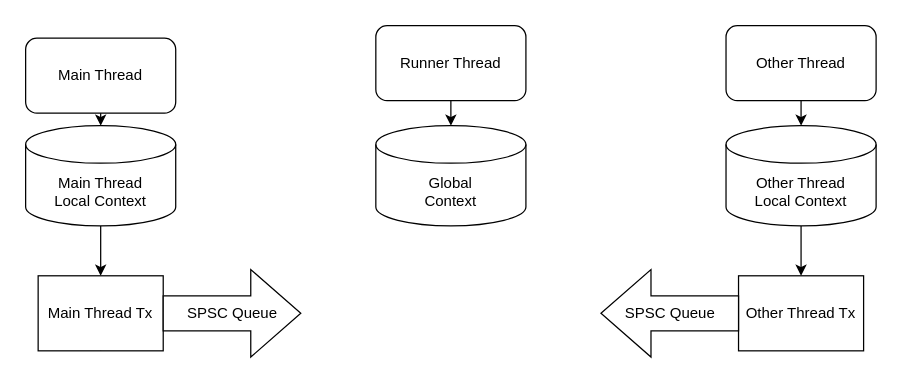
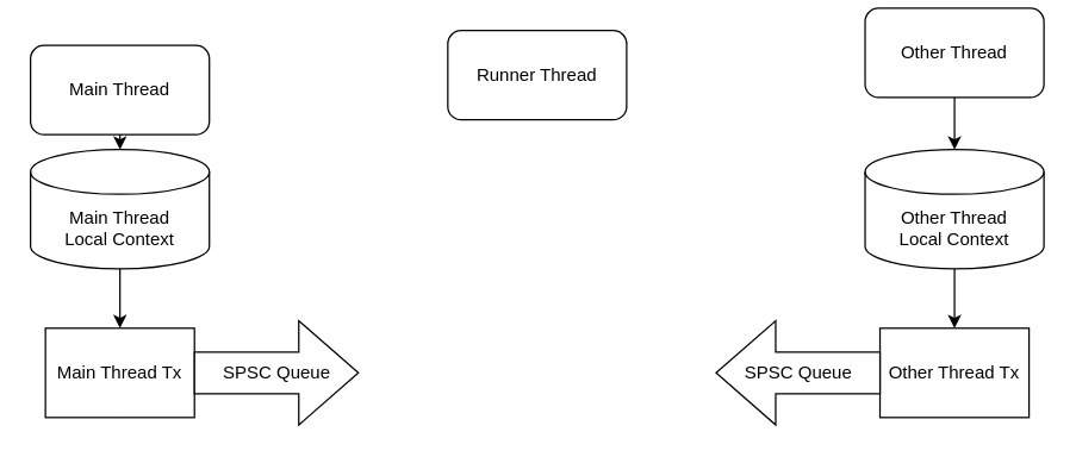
  <mxCell id="0" />
  <mxCell id="1" parent="0" />
  <mxCell id="2" value="Main Thread" style="rounded=1;whiteSpace=wrap;html=1;" vertex="1" parent="1"><mxGeometry x="20" y="30" width="120" height="60" as="geometry" /></mxCell>
  <mxCell id="3" style="edgeStyle=orthogonalEdgeStyle;rounded=0;orthogonalLoop=1;jettySize=auto;html=1;exitX=0.5;exitY=1;exitDx=0;exitDy=0;exitPerimeter=0;entryX=0.5;entryY=0;entryDx=0;entryDy=0;" edge="1" parent="1" source="4" target="17"><mxGeometry relative="1" as="geometry" /></mxCell>
  <mxCell id="4" value="Main Thread&lt;div&gt;Local&amp;nbsp;&lt;span style=&quot;background-color: initial;&quot;&gt;Context&lt;/span&gt;&lt;/div&gt;" style="shape=cylinder3;whiteSpace=wrap;html=1;boundedLbl=1;backgroundOutline=1;size=15;" vertex="1" parent="1"><mxGeometry x="20" y="100" width="120" height="80" as="geometry" /></mxCell>
  <mxCell id="5" value="Runner Thread" style="rounded=1;whiteSpace=wrap;html=1;" vertex="1" parent="1"><mxGeometry x="300" y="20" width="120" height="60" as="geometry" /></mxCell>
- <mxCell id="6" value="Global&lt;div&gt;Context&lt;/div&gt;" style="shape=cylinder3;whiteSpace=wrap;html=1;boundedLbl=1;backgroundOutline=1;size=15;" vertex="1" parent="1"><mxGeometry x="300" y="100" width="120" height="80" as="geometry" /></mxCell>
- <mxCell id="7" style="edgeStyle=orthogonalEdgeStyle;rounded=0;orthogonalLoop=1;jettySize=auto;html=1;exitX=0.5;exitY=1;exitDx=0;exitDy=0;entryX=0.5;entryY=0;entryDx=0;entryDy=0;entryPerimeter=0;" edge="1" parent="1" source="5" target="6"><mxGeometry relative="1" as="geometry" /></mxCell>
  <mxCell id="8" style="edgeStyle=orthogonalEdgeStyle;rounded=0;orthogonalLoop=1;jettySize=auto;html=1;exitX=0.5;exitY=1;exitDx=0;exitDy=0;entryX=0.5;entryY=0;entryDx=0;entryDy=0;entryPerimeter=0;" edge="1" parent="1" source="2" target="4"><mxGeometry relative="1" as="geometry" /></mxCell>
  <mxCell id="9" style="edgeStyle=orthogonalEdgeStyle;rounded=0;orthogonalLoop=1;jettySize=auto;html=1;exitX=0.5;exitY=1;exitDx=0;exitDy=0;" edge="1" parent="1" source="17"><mxGeometry relative="1" as="geometry"><mxPoint x="80" y="250" as="sourcePoint" /><mxPoint x="80" y="250" as="targetPoint" /></mxGeometry></mxCell>
- <mxCell id="10" value="Other Thread" style="rounded=1;whiteSpace=wrap;html=1;" vertex="1" parent="1"><mxGeometry x="580" y="20" width="120" height="60" as="geometry" /></mxCell>
+ <mxCell id="10" value="Other Thread" style="rounded=1;whiteSpace=wrap;html=1;" vertex="1" parent="1"><mxGeometry x="580" y="5" width="120" height="60" as="geometry" /></mxCell>
  <mxCell id="11" style="edgeStyle=orthogonalEdgeStyle;rounded=0;orthogonalLoop=1;jettySize=auto;html=1;exitX=0.5;exitY=1;exitDx=0;exitDy=0;exitPerimeter=0;entryX=0.5;entryY=0;entryDx=0;entryDy=0;" edge="1" parent="1" source="12" target="15"><mxGeometry relative="1" as="geometry" /></mxCell>
  <mxCell id="12" value="Other Thread&lt;div&gt;Local&amp;nbsp;&lt;span style=&quot;background-color: initial;&quot;&gt;Context&lt;/span&gt;&lt;/div&gt;" style="shape=cylinder3;whiteSpace=wrap;html=1;boundedLbl=1;backgroundOutline=1;size=15;" vertex="1" parent="1"><mxGeometry x="580" y="100" width="120" height="80" as="geometry" /></mxCell>
  <mxCell id="13" style="edgeStyle=orthogonalEdgeStyle;rounded=0;orthogonalLoop=1;jettySize=auto;html=1;exitX=0.5;exitY=1;exitDx=0;exitDy=0;entryX=0.5;entryY=0;entryDx=0;entryDy=0;entryPerimeter=0;" edge="1" parent="1" source="10" target="12"><mxGeometry relative="1" as="geometry" /></mxCell>
  <mxCell id="14" style="edgeStyle=orthogonalEdgeStyle;rounded=0;orthogonalLoop=1;jettySize=auto;html=1;exitX=0.5;exitY=1;exitDx=0;exitDy=0;" edge="1" parent="1"><mxGeometry relative="1" as="geometry"><mxPoint x="640" y="250" as="sourcePoint" /><mxPoint x="640" y="250" as="targetPoint" /></mxGeometry></mxCell>
  <mxCell id="15" value="Other Thread Tx" style="rounded=0;whiteSpace=wrap;html=1;" vertex="1" parent="1"><mxGeometry x="590" y="220" width="100" height="60" as="geometry" /></mxCell>
  <mxCell id="16" value="" style="edgeStyle=orthogonalEdgeStyle;rounded=0;orthogonalLoop=1;jettySize=auto;html=1;exitX=0.5;exitY=1;exitDx=0;exitDy=0;" edge="1" parent="1" target="17"><mxGeometry relative="1" as="geometry"><mxPoint x="80" y="250" as="sourcePoint" /><mxPoint x="80" y="250" as="targetPoint" /></mxGeometry></mxCell>
  <mxCell id="17" value="Main Thread Tx" style="rounded=0;whiteSpace=wrap;html=1;" vertex="1" parent="1"><mxGeometry x="30" y="220" width="100" height="60" as="geometry" /></mxCell>
  <mxCell id="18" value="SPSC Queue" style="html=1;shadow=0;dashed=0;align=center;verticalAlign=middle;shape=mxgraph.arrows2.arrow;dy=0.6;dx=40;notch=0;" vertex="1" parent="1"><mxGeometry x="130" y="215" width="110" height="70" as="geometry" /></mxCell>
  <mxCell id="19" value="SPSC Queue" style="html=1;shadow=0;dashed=0;align=center;verticalAlign=middle;shape=mxgraph.arrows2.arrow;dy=0.6;dx=40;flipH=1;notch=0;" vertex="1" parent="1"><mxGeometry x="480" y="215" width="110" height="70" as="geometry" /></mxCell>
